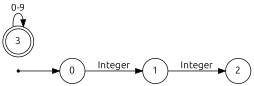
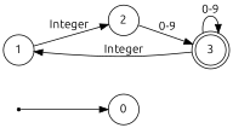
  digraph {
    fontname=Ubuntu
    rankdir=LR
    node [fontname=Ubuntu shape=circle]
    edge [fontname=Ubuntu]
    x [shape=point]
    0
    1
    2
    3 [shape=doublecircle]
    x -> 0
-   0 -> 1 [label=Integer]
+   3 -> 1 [label=Integer]
    1 -> 2 [label=Integer]
+   2 -> 3 [label="0-9"]
    3 -> 3 [label="0-9"]
  }
